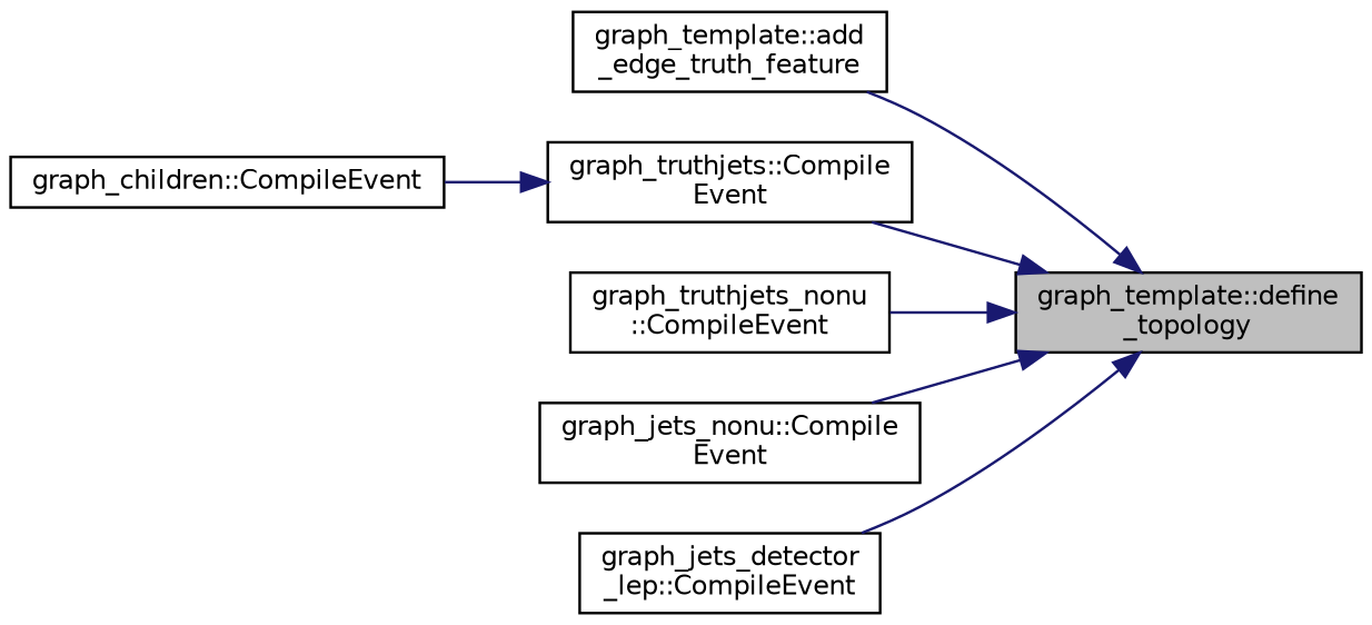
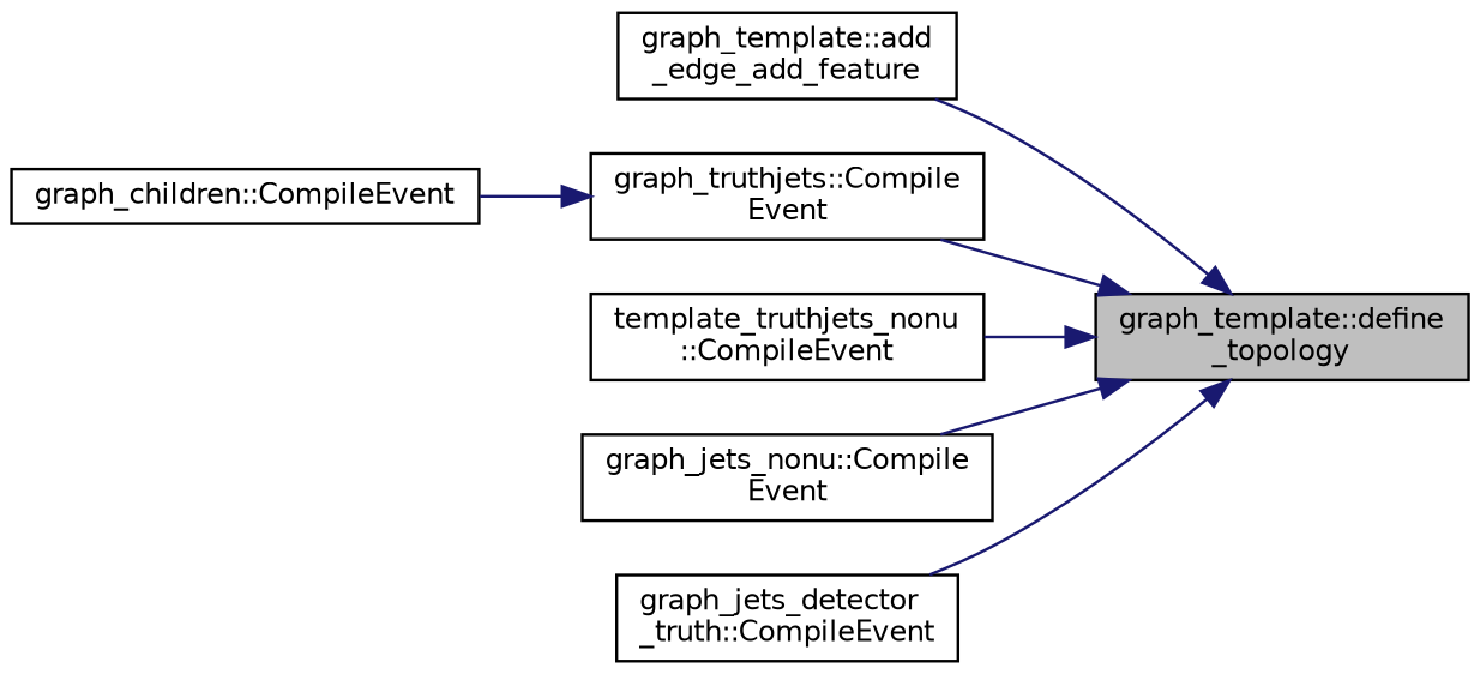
  digraph {
    rankdir=RL
    node [color=black fillcolor=white fontname=Helvetica fontsize=10 shape=record style=filled]
    edge [color=midnightblue dir=back fontname=Helvetica fontsize=10 labelfontname=Helvetica labelfontsize=10 style=solid]
    n1 [fillcolor=grey75 fontcolor=black height=0.2 label="graph_template::define\l_topology" width=0.4]
-   n2 [height=0.2 label="graph_template::add\l_edge_truth_feature" width=0.4]
+   n2 [height=0.2 label="graph_template::add\l_edge_add_feature" width=0.4]
    n3 [height=0.2 label="graph_truthjets::Compile\lEvent" width=0.4]
-   n4 [height=0.2 label="graph_truthjets_nonu\l::CompileEvent" width=0.4]
+   n4 [height=0.2 label="template_truthjets_nonu\l::CompileEvent" width=0.4]
    n5 [height=0.2 label="graph_jets_nonu::Compile\lEvent" width=0.4]
-   n6 [height=0.2 label="graph_jets_detector\l_lep::CompileEvent" width=0.4]
+   n6 [height=0.2 label="graph_jets_detector\l_truth::CompileEvent" width=0.4]
    n7 [height=0.2 label="graph_children::CompileEvent" width=0.4]
    n1 -> n2
    n1 -> n3
    n1 -> n4
    n1 -> n5
    n1 -> n6
    n3 -> n7
  }
